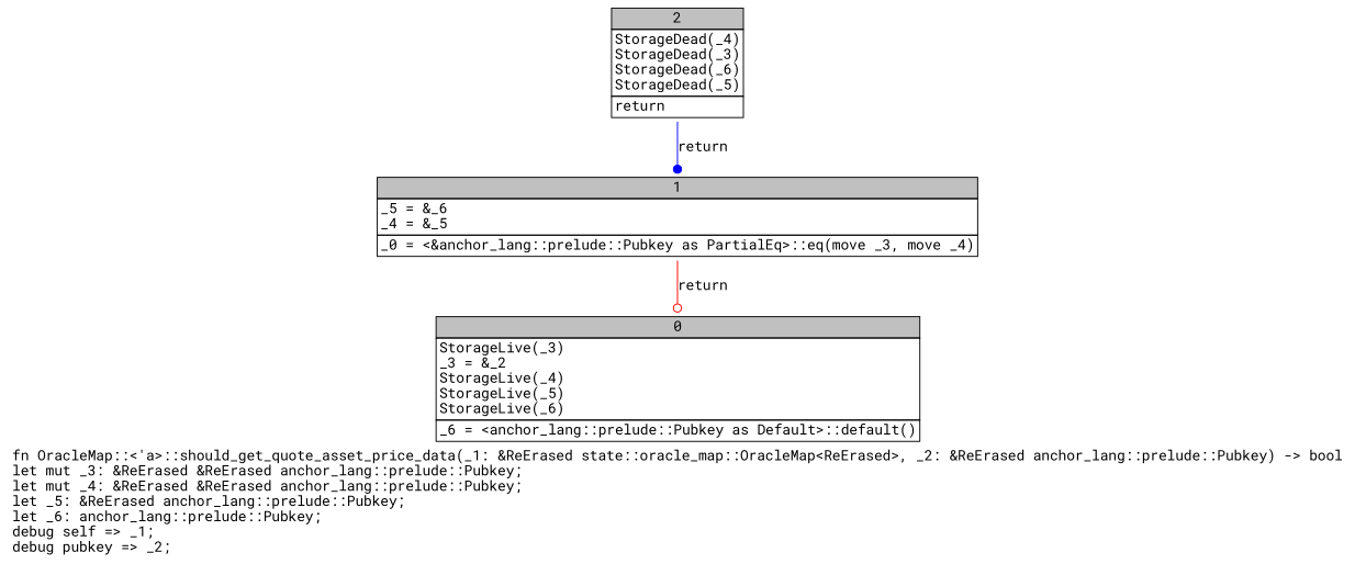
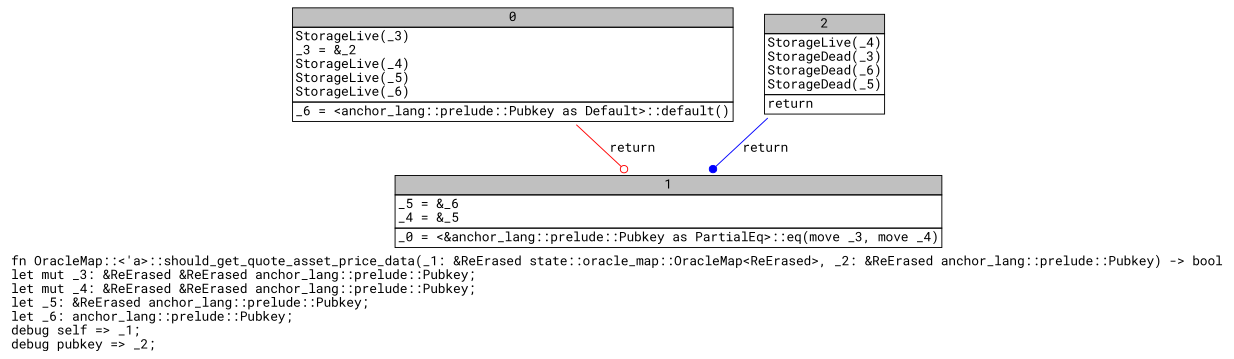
  digraph {
    fontname="Roboto Mono"
    label=<fn OracleMap::&lt;'a&gt;::should_get_quote_asset_price_data(_1: &amp;ReErased state::oracle_map::OracleMap&lt;ReErased&gt;, _2: &amp;ReErased anchor_lang::prelude::Pubkey) -&gt; bool<br align="left"/>let mut _3: &amp;ReErased &amp;ReErased anchor_lang::prelude::Pubkey;<br align="left"/>let mut _4: &amp;ReErased &amp;ReErased anchor_lang::prelude::Pubkey;<br align="left"/>let _5: &amp;ReErased anchor_lang::prelude::Pubkey;<br align="left"/>let _6: anchor_lang::prelude::Pubkey;<br align="left"/>debug self =&gt; _1;<br align="left"/>debug pubkey =&gt; _2;<br align="left"/>>
    node [fontname="Roboto Mono" shape=none]
    edge [fontname="Roboto Mono"]
    n1 [label=<<table border="0" cellborder="1" cellspacing="0"><tr><td bgcolor="gray" align="center" colspan="1">0</td></tr><tr><td align="left" balign="left">StorageLive(_3)<br/>_3 = &amp;_2<br/>StorageLive(_4)<br/>StorageLive(_5)<br/>StorageLive(_6)<br/></td></tr><tr><td align="left">_6 = &lt;anchor_lang::prelude::Pubkey as Default&gt;::default()</td></tr></table>>]
    n2 [label=<<table border="0" cellborder="1" cellspacing="0"><tr><td bgcolor="gray" align="center" colspan="1">1</td></tr><tr><td align="left" balign="left">_5 = &amp;_6<br/>_4 = &amp;_5<br/></td></tr><tr><td align="left">_0 = &lt;&amp;anchor_lang::prelude::Pubkey as PartialEq&gt;::eq(move _3, move _4)</td></tr></table>>]
-   n3 [label=<<table border="0" cellborder="1" cellspacing="0"><tr><td bgcolor="gray" align="center" colspan="1">2</td></tr><tr><td align="left" balign="left">StorageDead(_4)<br/>StorageDead(_3)<br/>StorageDead(_6)<br/>StorageDead(_5)<br/></td></tr><tr><td align="left">return</td></tr></table>>]
-   n2 -> n1 [arrowhead=odot color=red label=return]
+   n3 [label=<<table border="0" cellborder="1" cellspacing="0"><tr><td bgcolor="gray" align="center" colspan="1">2</td></tr><tr><td align="left" balign="left">StorageLive(_4)<br/>StorageDead(_3)<br/>StorageDead(_6)<br/>StorageDead(_5)<br/></td></tr><tr><td align="left">return</td></tr></table>>]
+   n1 -> n2 [arrowhead=odot color=red label=return]
    n3 -> n2 [arrowhead=dot color=blue label=return]
  }
